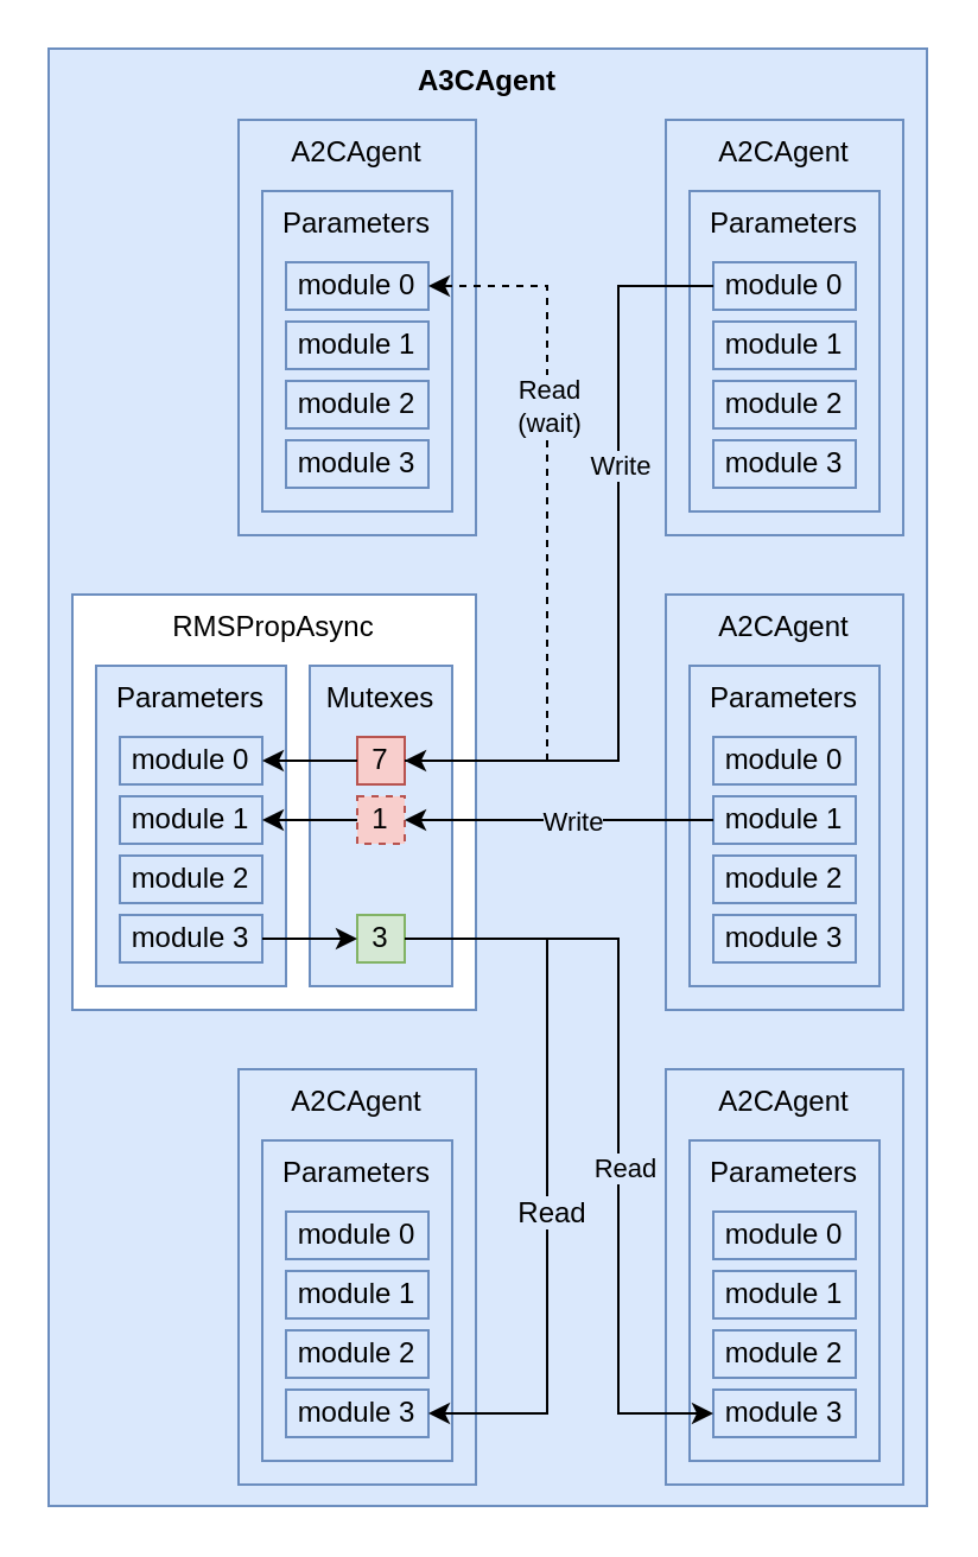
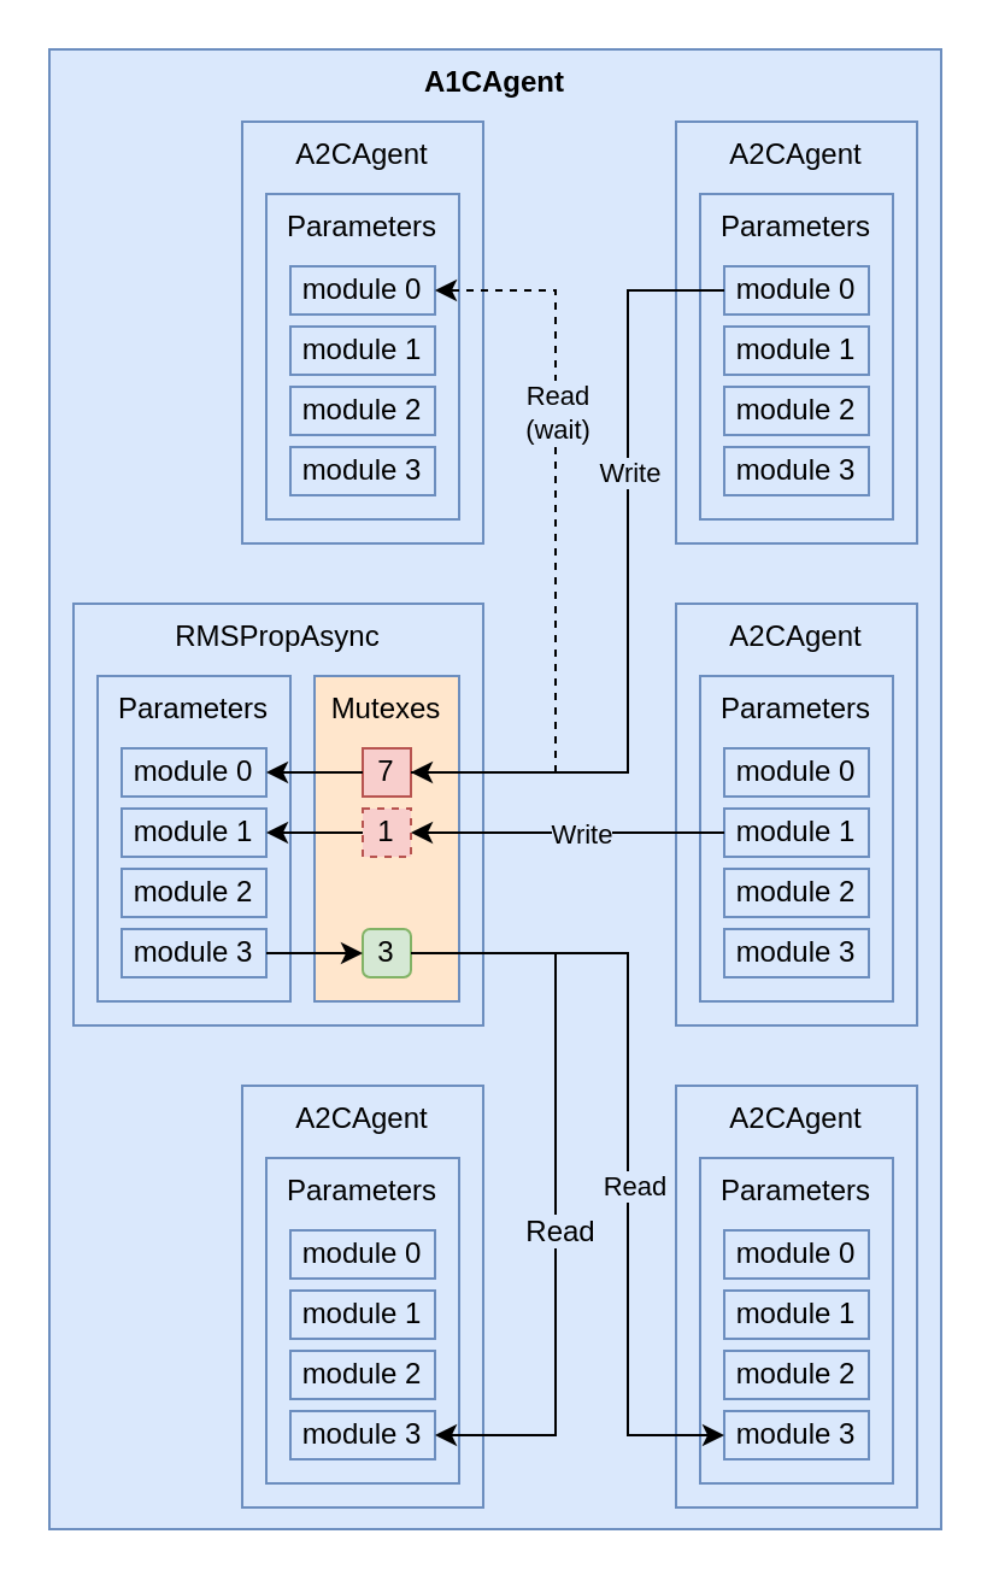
  <mxCell id="0" />
  <mxCell id="1" parent="0" />
- <mxCell id="2" value="&lt;b&gt;A3CAgent&lt;/b&gt;" style="rounded=0;whiteSpace=wrap;html=1;fillColor=#dae8fc;strokeColor=#6c8ebf;align=center;verticalAlign=top;" vertex="1" parent="1"><mxGeometry x="20" y="20" width="370" height="614" as="geometry" /></mxCell>
+ <mxCell id="2" value="&lt;b&gt;A1CAgent&lt;/b&gt;" style="rounded=0;whiteSpace=wrap;html=1;fillColor=#dae8fc;strokeColor=#6c8ebf;align=center;verticalAlign=top;" vertex="1" parent="1"><mxGeometry x="20" y="20" width="370" height="614" as="geometry" /></mxCell>
  <mxCell id="3" value="" style="group" vertex="1" connectable="0" parent="1"><mxGeometry x="30" y="250" width="170" height="175" as="geometry" /></mxCell>
- <mxCell id="4" value="RMSPropAsync" style="rounded=0;whiteSpace=wrap;html=1;fillColor=#ffffff;strokeColor=#6c8ebf;align=center;verticalAlign=top;" vertex="1" parent="3"><mxGeometry width="170" height="175" as="geometry" /></mxCell>
- <mxCell id="5" value="Mutexes" style="rounded=0;whiteSpace=wrap;html=1;fillColor=#dae8fc;strokeColor=#6c8ebf;align=center;verticalAlign=top;" vertex="1" parent="3"><mxGeometry x="100" y="30" width="60" height="135" as="geometry" /></mxCell>
+ <mxCell id="4" value="RMSPropAsync" style="rounded=0;whiteSpace=wrap;html=1;fillColor=#dae8fc;strokeColor=#6c8ebf;align=center;verticalAlign=top;" vertex="1" parent="3"><mxGeometry width="170" height="175" as="geometry" /></mxCell>
+ <mxCell id="5" value="Mutexes" style="rounded=0;whiteSpace=wrap;html=1;fillColor=#ffe6cc;strokeColor=#6c8ebf;align=center;verticalAlign=top;" vertex="1" parent="3"><mxGeometry x="100" y="30" width="60" height="135" as="geometry" /></mxCell>
  <mxCell id="6" value="Parameters" style="rounded=0;whiteSpace=wrap;html=1;fillColor=#dae8fc;strokeColor=#6c8ebf;align=center;verticalAlign=top;" vertex="1" parent="3"><mxGeometry x="10" y="30" width="80" height="135" as="geometry" /></mxCell>
  <mxCell id="7" value="7" style="rounded=0;whiteSpace=wrap;html=1;fillColor=#f8cecc;strokeColor=#b85450;align=center;verticalAlign=middle;" vertex="1" parent="3"><mxGeometry x="120" y="60" width="20" height="20" as="geometry" /></mxCell>
  <mxCell id="8" value="1" style="rounded=0;whiteSpace=wrap;html=1;fillColor=#f8cecc;strokeColor=#b85450;align=center;verticalAlign=middle;dashed=1;" vertex="1" parent="3"><mxGeometry x="120" y="85" width="20" height="20" as="geometry" /></mxCell>
- <mxCell id="9" value="3" style="rounded=0;whiteSpace=wrap;html=1;fillColor=#d5e8d4;strokeColor=#82b366;align=center;verticalAlign=middle;" vertex="1" parent="3"><mxGeometry x="120" y="135" width="20" height="20" as="geometry" /></mxCell>
+ <mxCell id="9" value="3" style="whiteSpace=wrap;html=1;fillColor=#d5e8d4;strokeColor=#82b366;align=center;verticalAlign=middle;rounded=1;" vertex="1" parent="3"><mxGeometry x="120" y="135" width="20" height="20" as="geometry" /></mxCell>
  <mxCell id="10" value="" style="group" vertex="1" connectable="0" parent="3"><mxGeometry x="20" y="60" width="60" height="95" as="geometry" /></mxCell>
  <mxCell id="11" value="module 0" style="rounded=0;whiteSpace=wrap;html=1;fillColor=#dae8fc;strokeColor=#6c8ebf;align=center;verticalAlign=middle;" vertex="1" parent="10"><mxGeometry width="60" height="20" as="geometry" /></mxCell>
  <mxCell id="12" value="module 1" style="rounded=0;whiteSpace=wrap;html=1;fillColor=#dae8fc;strokeColor=#6c8ebf;align=center;verticalAlign=middle;" vertex="1" parent="10"><mxGeometry y="25" width="60" height="20" as="geometry" /></mxCell>
  <mxCell id="13" value="module 2" style="rounded=0;whiteSpace=wrap;html=1;fillColor=#dae8fc;strokeColor=#6c8ebf;align=center;verticalAlign=middle;" vertex="1" parent="10"><mxGeometry y="50" width="60" height="20" as="geometry" /></mxCell>
  <mxCell id="14" value="module 3" style="rounded=0;whiteSpace=wrap;html=1;fillColor=#dae8fc;strokeColor=#6c8ebf;align=center;verticalAlign=middle;" vertex="1" parent="10"><mxGeometry y="75" width="60" height="20" as="geometry" /></mxCell>
  <mxCell id="15" style="edgeStyle=orthogonalEdgeStyle;rounded=0;orthogonalLoop=1;jettySize=auto;html=1;exitX=0;exitY=0.5;exitDx=0;exitDy=0;entryX=1;entryY=0.5;entryDx=0;entryDy=0;" edge="1" parent="3" source="7" target="11"><mxGeometry relative="1" as="geometry" /></mxCell>
  <mxCell id="16" style="edgeStyle=orthogonalEdgeStyle;rounded=0;orthogonalLoop=1;jettySize=auto;html=1;exitX=0;exitY=0.5;exitDx=0;exitDy=0;entryX=1;entryY=0.5;entryDx=0;entryDy=0;" edge="1" parent="3" source="8" target="12"><mxGeometry relative="1" as="geometry" /></mxCell>
  <mxCell id="17" style="edgeStyle=orthogonalEdgeStyle;rounded=0;orthogonalLoop=1;jettySize=auto;html=1;exitX=1;exitY=0.5;exitDx=0;exitDy=0;entryX=0;entryY=0.5;entryDx=0;entryDy=0;" edge="1" parent="3" source="14" target="9"><mxGeometry relative="1" as="geometry" /></mxCell>
  <mxCell id="18" value="" style="group" vertex="1" connectable="0" parent="1"><mxGeometry x="280" y="50" width="100" height="175" as="geometry" /></mxCell>
  <mxCell id="19" value="A2CAgent" style="rounded=0;whiteSpace=wrap;html=1;fillColor=#dae8fc;strokeColor=#6c8ebf;align=center;verticalAlign=top;" vertex="1" parent="18"><mxGeometry width="100" height="175" as="geometry" /></mxCell>
  <mxCell id="20" value="Parameters" style="rounded=0;whiteSpace=wrap;html=1;fillColor=#dae8fc;strokeColor=#6c8ebf;align=center;verticalAlign=top;" vertex="1" parent="18"><mxGeometry x="10" y="30" width="80" height="135" as="geometry" /></mxCell>
  <mxCell id="21" value="" style="group" vertex="1" connectable="0" parent="18"><mxGeometry x="20" y="60" width="60" height="95" as="geometry" /></mxCell>
  <mxCell id="22" value="module 0" style="rounded=0;whiteSpace=wrap;html=1;fillColor=#dae8fc;strokeColor=#6c8ebf;align=center;verticalAlign=middle;" vertex="1" parent="21"><mxGeometry width="60" height="20" as="geometry" /></mxCell>
  <mxCell id="23" value="module 1" style="rounded=0;whiteSpace=wrap;html=1;fillColor=#dae8fc;strokeColor=#6c8ebf;align=center;verticalAlign=middle;" vertex="1" parent="21"><mxGeometry y="25" width="60" height="20" as="geometry" /></mxCell>
  <mxCell id="24" value="module 2" style="rounded=0;whiteSpace=wrap;html=1;fillColor=#dae8fc;strokeColor=#6c8ebf;align=center;verticalAlign=middle;" vertex="1" parent="21"><mxGeometry y="50" width="60" height="20" as="geometry" /></mxCell>
  <mxCell id="25" value="module 3" style="rounded=0;whiteSpace=wrap;html=1;fillColor=#dae8fc;strokeColor=#6c8ebf;align=center;verticalAlign=middle;" vertex="1" parent="21"><mxGeometry y="75" width="60" height="20" as="geometry" /></mxCell>
  <mxCell id="26" value="" style="group" vertex="1" connectable="0" parent="1"><mxGeometry x="280" y="250" width="100" height="175" as="geometry" /></mxCell>
  <mxCell id="27" value="A2CAgent" style="rounded=0;whiteSpace=wrap;html=1;fillColor=#dae8fc;strokeColor=#6c8ebf;align=center;verticalAlign=top;" vertex="1" parent="26"><mxGeometry width="100" height="175" as="geometry" /></mxCell>
  <mxCell id="28" value="Parameters" style="rounded=0;whiteSpace=wrap;html=1;fillColor=#dae8fc;strokeColor=#6c8ebf;align=center;verticalAlign=top;" vertex="1" parent="26"><mxGeometry x="10" y="30" width="80" height="135" as="geometry" /></mxCell>
  <mxCell id="29" value="" style="group" vertex="1" connectable="0" parent="26"><mxGeometry x="20" y="60" width="60" height="95" as="geometry" /></mxCell>
  <mxCell id="30" value="module 0" style="rounded=0;whiteSpace=wrap;html=1;fillColor=#dae8fc;strokeColor=#6c8ebf;align=center;verticalAlign=middle;" vertex="1" parent="29"><mxGeometry width="60" height="20" as="geometry" /></mxCell>
  <mxCell id="31" value="module 1" style="rounded=0;whiteSpace=wrap;html=1;fillColor=#dae8fc;strokeColor=#6c8ebf;align=center;verticalAlign=middle;" vertex="1" parent="29"><mxGeometry y="25" width="60" height="20" as="geometry" /></mxCell>
  <mxCell id="32" value="module 2" style="rounded=0;whiteSpace=wrap;html=1;fillColor=#dae8fc;strokeColor=#6c8ebf;align=center;verticalAlign=middle;" vertex="1" parent="29"><mxGeometry y="50" width="60" height="20" as="geometry" /></mxCell>
  <mxCell id="33" value="module 3" style="rounded=0;whiteSpace=wrap;html=1;fillColor=#dae8fc;strokeColor=#6c8ebf;align=center;verticalAlign=middle;" vertex="1" parent="29"><mxGeometry y="75" width="60" height="20" as="geometry" /></mxCell>
  <mxCell id="34" style="edgeStyle=elbowEdgeStyle;rounded=0;orthogonalLoop=1;jettySize=auto;html=1;exitX=0;exitY=0.5;exitDx=0;exitDy=0;entryX=1;entryY=0.5;entryDx=0;entryDy=0;" edge="1" parent="1" source="22" target="7"><mxGeometry relative="1" as="geometry"><Array as="points"><mxPoint x="260" y="220" /></Array></mxGeometry></mxCell>
  <mxCell id="35" value="Write" style="edgeLabel;html=1;align=center;verticalAlign=middle;resizable=0;points=[];fillColor=#99C1F1;labelBackgroundColor=#DAE8FC;" vertex="1" connectable="0" parent="34"><mxGeometry x="0.114" relative="1" as="geometry"><mxPoint y="-69" as="offset" /></mxGeometry></mxCell>
  <mxCell id="36" style="edgeStyle=orthogonalEdgeStyle;rounded=0;orthogonalLoop=1;jettySize=auto;html=1;exitX=0;exitY=0.5;exitDx=0;exitDy=0;entryX=1;entryY=0.5;entryDx=0;entryDy=0;" edge="1" parent="1" source="31" target="8"><mxGeometry relative="1" as="geometry"><Array as="points"><mxPoint x="300" y="345" /><mxPoint x="300" y="305" /></Array></mxGeometry></mxCell>
  <mxCell id="37" value="Write" style="edgeLabel;html=1;align=center;verticalAlign=middle;resizable=0;points=[];fillColor=#99C1F1;labelBackgroundColor=#DAE8FC;spacingLeft=0;spacingRight=0;" vertex="1" connectable="0" parent="36"><mxGeometry x="0.042" y="1" relative="1" as="geometry"><mxPoint x="8" y="-1" as="offset" /></mxGeometry></mxCell>
  <mxCell id="38" value="" style="group" vertex="1" connectable="0" parent="1"><mxGeometry x="280" y="450" width="100" height="175" as="geometry" /></mxCell>
  <mxCell id="39" value="A2CAgent" style="rounded=0;whiteSpace=wrap;html=1;fillColor=#dae8fc;strokeColor=#6c8ebf;align=center;verticalAlign=top;" vertex="1" parent="38"><mxGeometry width="100" height="175" as="geometry" /></mxCell>
  <mxCell id="40" value="Parameters" style="rounded=0;whiteSpace=wrap;html=1;fillColor=#dae8fc;strokeColor=#6c8ebf;align=center;verticalAlign=top;" vertex="1" parent="38"><mxGeometry x="10" y="30" width="80" height="135" as="geometry" /></mxCell>
  <mxCell id="41" value="" style="group" vertex="1" connectable="0" parent="38"><mxGeometry x="20" y="60" width="60" height="95" as="geometry" /></mxCell>
  <mxCell id="42" value="module 0" style="rounded=0;whiteSpace=wrap;html=1;fillColor=#dae8fc;strokeColor=#6c8ebf;align=center;verticalAlign=middle;" vertex="1" parent="41"><mxGeometry width="60" height="20" as="geometry" /></mxCell>
  <mxCell id="43" value="module 1" style="rounded=0;whiteSpace=wrap;html=1;fillColor=#dae8fc;strokeColor=#6c8ebf;align=center;verticalAlign=middle;" vertex="1" parent="41"><mxGeometry y="25" width="60" height="20" as="geometry" /></mxCell>
  <mxCell id="44" value="module 2" style="rounded=0;whiteSpace=wrap;html=1;fillColor=#dae8fc;strokeColor=#6c8ebf;align=center;verticalAlign=middle;" vertex="1" parent="41"><mxGeometry y="50" width="60" height="20" as="geometry" /></mxCell>
  <mxCell id="45" value="module 3" style="rounded=0;whiteSpace=wrap;html=1;fillColor=#dae8fc;strokeColor=#6c8ebf;align=center;verticalAlign=middle;" vertex="1" parent="41"><mxGeometry y="75" width="60" height="20" as="geometry" /></mxCell>
  <mxCell id="46" value="" style="group" vertex="1" connectable="0" parent="1"><mxGeometry x="100" y="450" width="100" height="175" as="geometry" /></mxCell>
  <mxCell id="47" value="A2CAgent" style="rounded=0;whiteSpace=wrap;html=1;fillColor=#dae8fc;strokeColor=#6c8ebf;align=center;verticalAlign=top;" vertex="1" parent="46"><mxGeometry width="100" height="175" as="geometry" /></mxCell>
  <mxCell id="48" value="Parameters" style="rounded=0;whiteSpace=wrap;html=1;fillColor=#dae8fc;strokeColor=#6c8ebf;align=center;verticalAlign=top;" vertex="1" parent="46"><mxGeometry x="10" y="30" width="80" height="135" as="geometry" /></mxCell>
  <mxCell id="49" value="" style="group" vertex="1" connectable="0" parent="46"><mxGeometry x="20" y="60" width="60" height="95" as="geometry" /></mxCell>
  <mxCell id="50" value="module 0" style="rounded=0;whiteSpace=wrap;html=1;fillColor=#dae8fc;strokeColor=#6c8ebf;align=center;verticalAlign=middle;" vertex="1" parent="49"><mxGeometry width="60" height="20" as="geometry" /></mxCell>
  <mxCell id="51" value="module 1" style="rounded=0;whiteSpace=wrap;html=1;fillColor=#dae8fc;strokeColor=#6c8ebf;align=center;verticalAlign=middle;" vertex="1" parent="49"><mxGeometry y="25" width="60" height="20" as="geometry" /></mxCell>
  <mxCell id="52" value="module 2" style="rounded=0;whiteSpace=wrap;html=1;fillColor=#dae8fc;strokeColor=#6c8ebf;align=center;verticalAlign=middle;" vertex="1" parent="49"><mxGeometry y="50" width="60" height="20" as="geometry" /></mxCell>
  <mxCell id="53" value="module 3" style="rounded=0;whiteSpace=wrap;html=1;fillColor=#dae8fc;strokeColor=#6c8ebf;align=center;verticalAlign=middle;" vertex="1" parent="49"><mxGeometry y="75" width="60" height="20" as="geometry" /></mxCell>
  <mxCell id="54" style="edgeStyle=elbowEdgeStyle;rounded=0;orthogonalLoop=1;jettySize=auto;html=1;exitX=1;exitY=0.5;exitDx=0;exitDy=0;entryX=0;entryY=0.5;entryDx=0;entryDy=0;" edge="1" parent="1" source="9" target="45"><mxGeometry relative="1" as="geometry"><Array as="points"><mxPoint x="260" y="470" /></Array></mxGeometry></mxCell>
  <mxCell id="55" value="Read" style="edgeLabel;html=1;align=center;verticalAlign=middle;resizable=0;points=[];fillColor=#99C1F1;labelBackgroundColor=#DAE8FC;" vertex="1" connectable="0" parent="54"><mxGeometry x="-0.009" y="2" relative="1" as="geometry"><mxPoint y="22" as="offset" /></mxGeometry></mxCell>
  <mxCell id="56" style="edgeStyle=elbowEdgeStyle;rounded=0;orthogonalLoop=1;jettySize=auto;html=1;exitX=1;exitY=0.5;exitDx=0;exitDy=0;entryX=1;entryY=0.5;entryDx=0;entryDy=0;" edge="1" parent="1" source="9" target="53"><mxGeometry relative="1" as="geometry"><Array as="points"><mxPoint x="230" y="480" /></Array></mxGeometry></mxCell>
  <mxCell id="57" value="Read" style="edgeLabel;html=1;align=center;verticalAlign=top;resizable=0;points=[];fillColor=#dae8fc;rounded=0;strokeColor=#6c8ebf;fontFamily=Helvetica;fontSize=12;fontColor=default;labelBackgroundColor=#DAE8FC;" vertex="1" connectable="0" parent="56"><mxGeometry x="0.046" y="1" relative="1" as="geometry"><mxPoint as="offset" /></mxGeometry></mxCell>
  <mxCell id="58" value="" style="group" vertex="1" connectable="0" parent="1"><mxGeometry x="100" y="50" width="100" height="175" as="geometry" /></mxCell>
  <mxCell id="59" value="A2CAgent" style="rounded=0;whiteSpace=wrap;html=1;fillColor=#dae8fc;strokeColor=#6c8ebf;align=center;verticalAlign=top;" vertex="1" parent="58"><mxGeometry width="100" height="175" as="geometry" /></mxCell>
  <mxCell id="60" value="Parameters" style="rounded=0;whiteSpace=wrap;html=1;fillColor=#dae8fc;strokeColor=#6c8ebf;align=center;verticalAlign=top;" vertex="1" parent="58"><mxGeometry x="10" y="30" width="80" height="135" as="geometry" /></mxCell>
  <mxCell id="61" value="" style="group" vertex="1" connectable="0" parent="58"><mxGeometry x="20" y="60" width="60" height="95" as="geometry" /></mxCell>
  <mxCell id="62" value="module 0" style="rounded=0;whiteSpace=wrap;html=1;fillColor=#dae8fc;strokeColor=#6c8ebf;align=center;verticalAlign=middle;" vertex="1" parent="61"><mxGeometry width="60" height="20" as="geometry" /></mxCell>
  <mxCell id="63" value="module 1" style="rounded=0;whiteSpace=wrap;html=1;fillColor=#dae8fc;strokeColor=#6c8ebf;align=center;verticalAlign=middle;" vertex="1" parent="61"><mxGeometry y="25" width="60" height="20" as="geometry" /></mxCell>
  <mxCell id="64" value="module 2" style="rounded=0;whiteSpace=wrap;html=1;fillColor=#dae8fc;strokeColor=#6c8ebf;align=center;verticalAlign=middle;" vertex="1" parent="61"><mxGeometry y="50" width="60" height="20" as="geometry" /></mxCell>
  <mxCell id="65" value="module 3" style="rounded=0;whiteSpace=wrap;html=1;fillColor=#dae8fc;strokeColor=#6c8ebf;align=center;verticalAlign=middle;" vertex="1" parent="61"><mxGeometry y="75" width="60" height="20" as="geometry" /></mxCell>
  <mxCell id="66" style="edgeStyle=elbowEdgeStyle;rounded=0;orthogonalLoop=1;jettySize=auto;html=1;exitX=1;exitY=0.5;exitDx=0;exitDy=0;entryX=1;entryY=0.5;entryDx=0;entryDy=0;dashed=1;" edge="1" parent="1" source="7" target="62"><mxGeometry relative="1" as="geometry"><Array as="points"><mxPoint x="230" y="220" /></Array></mxGeometry></mxCell>
  <mxCell id="67" value="&lt;div&gt;Read&lt;/div&gt;&lt;div&gt;(wait)&lt;/div&gt;" style="edgeLabel;html=1;align=center;verticalAlign=middle;resizable=0;points=[];fillColor=#99C1F1;labelBackgroundColor=#DAE8FC;" vertex="1" connectable="0" parent="66"><mxGeometry x="0.039" relative="1" as="geometry"><mxPoint y="-49" as="offset" /></mxGeometry></mxCell>
